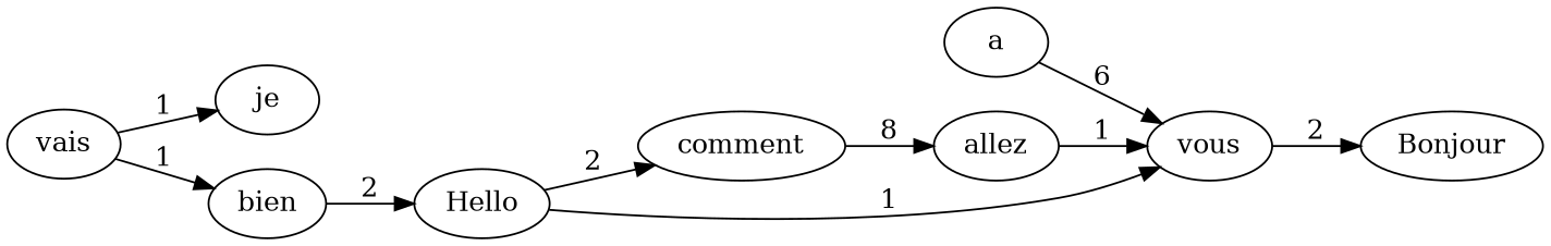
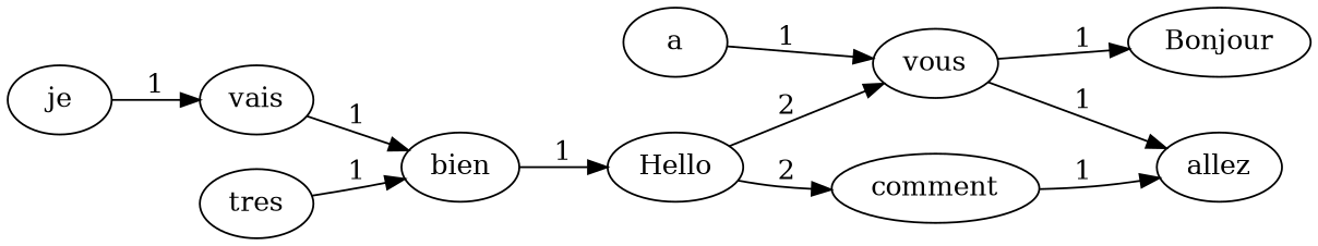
  digraph {
    rankdir=LR
    Hello
    comment
    vous
    allez
    Bonjour
    je
    vais
    a
    bien
+   tres
    Hello -> comment [label=2]
-   Hello -> vous [label=1]
-   comment -> allez [label=8]
-   vous -> Bonjour [label=2]
-   allez -> vous [label=1]
-   vais -> je [label=1]
+   Hello -> vous [label=2]
+   comment -> allez [label=1]
+   vous -> Bonjour [label=1]
+   vous -> allez [label=1]
+   je -> vais [label=1]
    vais -> bien [label=1]
-   a -> vous [label=6]
-   bien -> Hello [label=2]
+   a -> vous [label=1]
+   bien -> Hello [label=1]
+   tres -> bien [label=1]
  }
